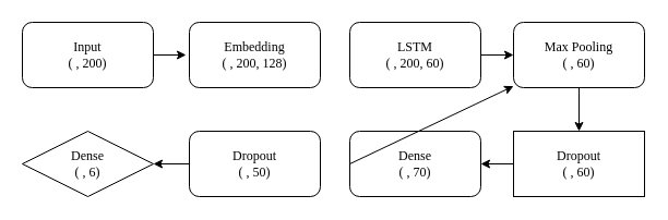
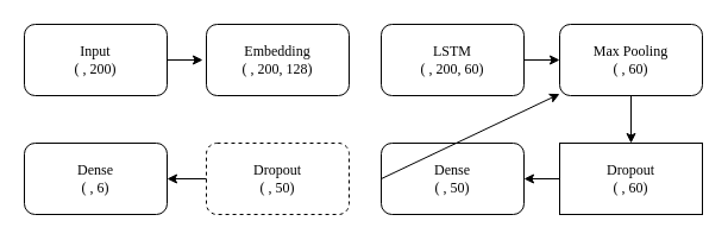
  <mxCell id="0" />
  <mxCell id="1" parent="0" />
  <mxCell id="2" value="Input&lt;br&gt;( , 200)" style="rounded=1;whiteSpace=wrap;html=1;fontFamily=Nunito;FType=g;" vertex="1" parent="1"><mxGeometry x="20" y="20" width="120" height="60" as="geometry" /></mxCell>
  <mxCell id="3" value="Embedding&lt;br&gt;( , 200, 128)" style="rounded=1;whiteSpace=wrap;html=1;fontFamily=Nunito;" vertex="1" parent="1"><mxGeometry x="173" y="20" width="120" height="60" as="geometry" /></mxCell>
  <mxCell id="4" value="LSTM&lt;br&gt;( , 200, 60)" style="rounded=1;whiteSpace=wrap;html=1;fontFamily=Nunito;" vertex="1" parent="1"><mxGeometry x="320" y="20" width="120" height="60" as="geometry" /></mxCell>
  <mxCell id="5" value="Max Pooling&lt;br&gt;( , 60)" style="rounded=1;whiteSpace=wrap;html=1;fontFamily=Nunito;" vertex="1" parent="1"><mxGeometry x="470" y="20" width="120" height="60" as="geometry" /></mxCell>
  <mxCell id="6" value="Dropout&lt;br&gt;( , 60)" style="whiteSpace=wrap;html=1;fontFamily=Nunito;rounded=0;" vertex="1" parent="1"><mxGeometry x="470" y="120" width="120" height="60" as="geometry" /></mxCell>
- <mxCell id="7" value="Dense&lt;br&gt;( , 70)" style="rounded=1;whiteSpace=wrap;html=1;fontFamily=Nunito;" vertex="1" parent="1"><mxGeometry x="320" y="120" width="120" height="60" as="geometry" /></mxCell>
- <mxCell id="8" value="Dropout&lt;br&gt;( , 50)" style="rounded=1;whiteSpace=wrap;html=1;fontFamily=Nunito;" vertex="1" parent="1"><mxGeometry x="173" y="120" width="120" height="60" as="geometry" /></mxCell>
- <mxCell id="9" value="Dense&lt;br&gt;( , 6)" style="rhombus;whiteSpace=wrap;html=1;fontFamily=Nunito;" vertex="1" parent="1"><mxGeometry x="20" y="120" width="120" height="60" as="geometry" /></mxCell>
+ <mxCell id="7" value="Dense&lt;br&gt;( , 50)" style="rounded=1;whiteSpace=wrap;html=1;fontFamily=Nunito;" vertex="1" parent="1"><mxGeometry x="320" y="120" width="120" height="60" as="geometry" /></mxCell>
+ <mxCell id="8" value="Dropout&lt;br&gt;( , 50)" style="rounded=1;whiteSpace=wrap;html=1;fontFamily=Nunito;dashed=1;" vertex="1" parent="1"><mxGeometry x="173" y="120" width="120" height="60" as="geometry" /></mxCell>
+ <mxCell id="9" value="Dense&lt;br&gt;( , 6)" style="rounded=1;whiteSpace=wrap;html=1;fontFamily=Nunito;" vertex="1" parent="1"><mxGeometry x="20" y="120" width="120" height="60" as="geometry" /></mxCell>
  <mxCell id="10" value="" style="endArrow=classic;html=1;fontFamily=Nunito;exitX=1;exitY=0.5;exitDx=0;exitDy=0;" edge="1" parent="1" source="2"><mxGeometry width="50" height="50" relative="1" as="geometry"><mxPoint x="300" y="260" as="sourcePoint" /><mxPoint x="170" y="50" as="targetPoint" /></mxGeometry></mxCell>
  <mxCell id="11" value="" style="endArrow=classic;html=1;fontFamily=Nunito;exitX=1;exitY=0.5;exitDx=0;exitDy=0;entryX=0;entryY=0.5;entryDx=0;entryDy=0;" edge="1" parent="1" source="4" target="5"><mxGeometry width="50" height="50" relative="1" as="geometry"><mxPoint x="300" y="260" as="sourcePoint" /><mxPoint x="350" y="210" as="targetPoint" /></mxGeometry></mxCell>
  <mxCell id="12" value="" style="endArrow=classic;html=1;fontFamily=Nunito;exitX=0.5;exitY=1;exitDx=0;exitDy=0;entryX=0.5;entryY=0;entryDx=0;entryDy=0;" edge="1" parent="1" source="5" target="6"><mxGeometry width="50" height="50" relative="1" as="geometry"><mxPoint x="300" y="260" as="sourcePoint" /><mxPoint x="350" y="210" as="targetPoint" /></mxGeometry></mxCell>
  <mxCell id="13" value="" style="endArrow=classic;html=1;fontFamily=Nunito;exitX=0;exitY=0.5;exitDx=0;exitDy=0;entryX=1;entryY=0.5;entryDx=0;entryDy=0;" edge="1" parent="1" source="6" target="7"><mxGeometry width="50" height="50" relative="1" as="geometry"><mxPoint x="300" y="260" as="sourcePoint" /><mxPoint x="350" y="210" as="targetPoint" /></mxGeometry></mxCell>
  <mxCell id="14" value="" style="endArrow=classic;html=1;fontFamily=Nunito;exitX=0;exitY=0.5;exitDx=0;exitDy=0;" edge="1" parent="1" source="7" target="5"><mxGeometry width="50" height="50" relative="1" as="geometry"><mxPoint x="300" y="260" as="sourcePoint" /><mxPoint x="350" y="210" as="targetPoint" /></mxGeometry></mxCell>
  <mxCell id="15" value="" style="endArrow=classic;html=1;fontFamily=Nunito;exitX=0;exitY=0.5;exitDx=0;exitDy=0;entryX=1;entryY=0.5;entryDx=0;entryDy=0;" edge="1" parent="1" source="8" target="9"><mxGeometry width="50" height="50" relative="1" as="geometry"><mxPoint x="300" y="260" as="sourcePoint" /><mxPoint x="350" y="210" as="targetPoint" /></mxGeometry></mxCell>
